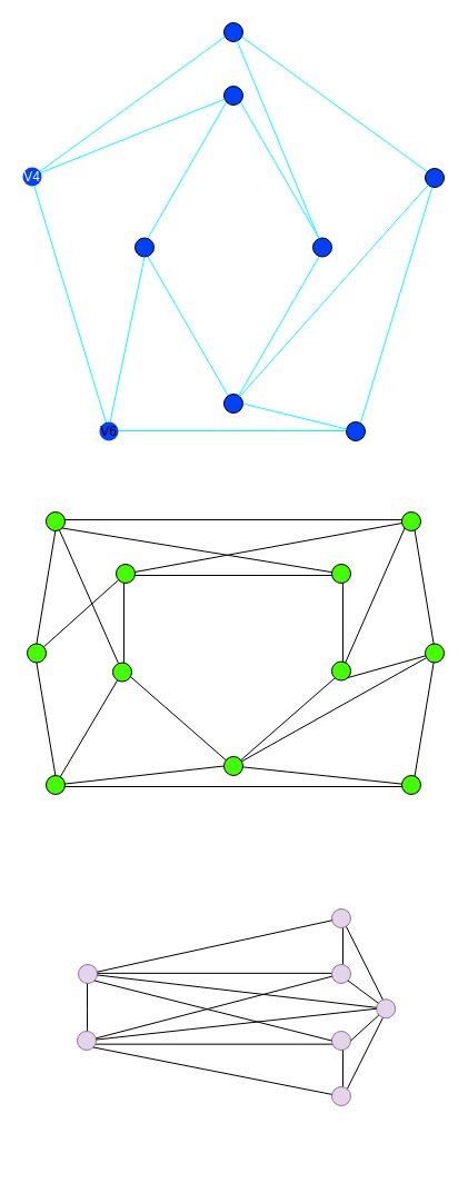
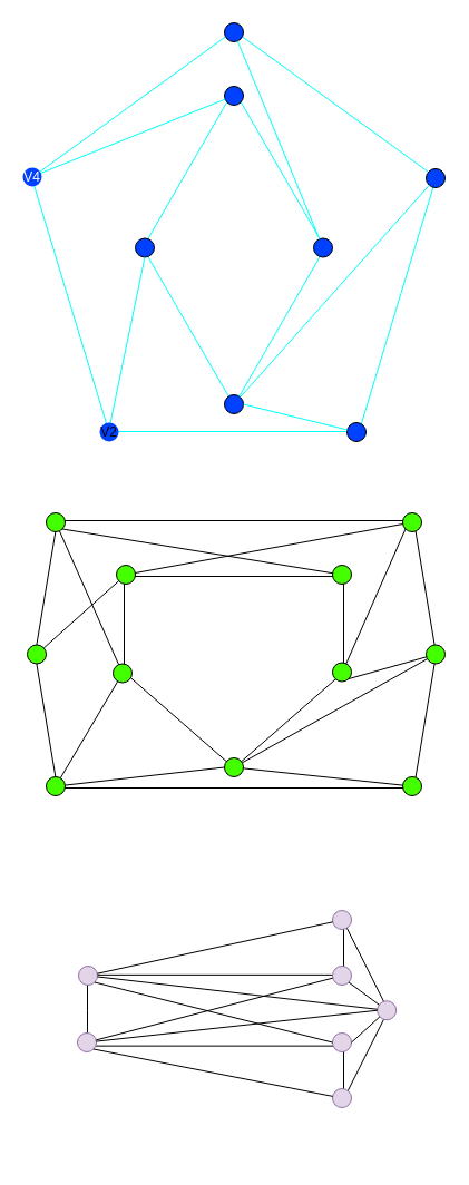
  <mxCell id="0" />
  <mxCell id="1" parent="0" />
  <mxCell id="2" value="" style="whiteSpace=wrap;html=1;shape=mxgraph.basic.pentagon;strokeColor=#00fffb;" vertex="1" parent="1"><mxGeometry x="28" y="27" width="363" height="360" as="geometry" /></mxCell>
  <mxCell id="3" value="" style="shape=hexagon;perimeter=hexagonPerimeter2;whiteSpace=wrap;html=1;fixedSize=1;" vertex="1" parent="1"><mxGeometry x="31" y="467" width="360" height="240" as="geometry" /></mxCell>
  <mxCell id="4" value="" style="html=1;whiteSpace=wrap;aspect=fixed;shape=isoRectangle;rotation=90;strokeColor=#00fffb;" vertex="1" parent="1"><mxGeometry x="67.83" y="137" width="283.33" height="170" as="geometry" /></mxCell>
  <mxCell id="5" value="" style="ellipse;whiteSpace=wrap;html=1;aspect=fixed;fillColor=#0040ff;" vertex="1" parent="1"><mxGeometry x="311" y="379" width="17" height="17" as="geometry" /></mxCell>
  <mxCell id="6" value="" style="ellipse;whiteSpace=wrap;html=1;aspect=fixed;fillColor=#0040ff;" vertex="1" parent="1"><mxGeometry x="201" y="77" width="17" height="17" as="geometry" /></mxCell>
  <mxCell id="7" value="" style="ellipse;whiteSpace=wrap;html=1;aspect=fixed;fillColor=#0040ff;" vertex="1" parent="1"><mxGeometry x="121" y="213.5" width="17" height="17" as="geometry" /></mxCell>
  <mxCell id="8" value="" style="ellipse;whiteSpace=wrap;html=1;aspect=fixed;fillColor=#0040ff;" vertex="1" parent="1"><mxGeometry x="201" y="354" width="17" height="17" as="geometry" /></mxCell>
  <mxCell id="9" value="" style="ellipse;whiteSpace=wrap;html=1;aspect=fixed;fillColor=#0040ff;" vertex="1" parent="1"><mxGeometry x="382" y="151" width="17" height="17" as="geometry" /></mxCell>
  <mxCell id="10" value="" style="ellipse;whiteSpace=wrap;html=1;aspect=fixed;fillColor=#0040ff;" vertex="1" parent="1"><mxGeometry x="201" y="20" width="17" height="17" as="geometry" /></mxCell>
  <mxCell id="11" value="" style="endArrow=none;html=1;rounded=0;exitX=0.19;exitY=1;exitDx=0;exitDy=0;exitPerimeter=0;entryX=0.5;entryY=1;entryDx=0;entryDy=0;strokeColor=#00fffb;" edge="1" parent="1" source="2" target="7"><mxGeometry relative="1" as="geometry"><mxPoint x="101" y="257" as="sourcePoint" /><mxPoint x="261" y="257" as="targetPoint" /></mxGeometry></mxCell>
- <mxCell id="12" value="V6" style="ellipse;whiteSpace=wrap;html=1;aspect=fixed;fillColor=#0040ff;strokeColor=none;" vertex="1" parent="1"><mxGeometry x="89" y="379" width="17" height="17" as="geometry" /></mxCell>
+ <mxCell id="12" value="V2" style="ellipse;whiteSpace=wrap;html=1;aspect=fixed;fillColor=#0040ff;strokeColor=none;" vertex="1" parent="1"><mxGeometry x="89" y="379" width="17" height="17" as="geometry" /></mxCell>
  <mxCell id="13" value="" style="endArrow=none;html=1;rounded=0;exitX=1;exitY=0.5;exitDx=0;exitDy=0;strokeColor=#00fffb;" edge="1" parent="1" source="8" target="5"><mxGeometry relative="1" as="geometry"><mxPoint x="151" y="327" as="sourcePoint" /><mxPoint x="311" y="327" as="targetPoint" /></mxGeometry></mxCell>
  <mxCell id="14" value="" style="endArrow=none;html=1;rounded=0;strokeColor=#00fffb;" edge="1" parent="1" source="6"><mxGeometry relative="1" as="geometry"><mxPoint x="111" y="267" as="sourcePoint" /><mxPoint x="31" y="157" as="targetPoint" /></mxGeometry></mxCell>
  <mxCell id="15" value="" style="endArrow=none;html=1;rounded=0;strokeColor=#00fffb;" edge="1" parent="1" source="8" target="9"><mxGeometry relative="1" as="geometry"><mxPoint x="222" y="159.16" as="sourcePoint" /><mxPoint x="382" y="159.16" as="targetPoint" /></mxGeometry></mxCell>
  <mxCell id="16" value="" style="ellipse;whiteSpace=wrap;html=1;aspect=fixed;fillColor=#0040ff;" vertex="1" parent="1"><mxGeometry x="281" y="213.5" width="17" height="17" as="geometry" /></mxCell>
  <mxCell id="17" value="&lt;font color=&quot;#ffffff&quot;&gt;V4&lt;/font&gt;" style="ellipse;whiteSpace=wrap;html=1;aspect=fixed;fillColor=#0040ff;strokeColor=none;" vertex="1" parent="1"><mxGeometry x="20" y="150" width="17" height="17" as="geometry" /></mxCell>
  <mxCell id="18" value="" style="endArrow=none;html=1;rounded=0;strokeColor=#00fffb;" edge="1" parent="1" source="16" target="10"><mxGeometry relative="1" as="geometry"><mxPoint x="-29" y="207" as="sourcePoint" /><mxPoint x="131" y="207" as="targetPoint" /></mxGeometry></mxCell>
  <mxCell id="19" value="" style="verticalLabelPosition=bottom;verticalAlign=top;html=1;shape=offPageConnector;rounded=0;size=0.5;" vertex="1" parent="1"><mxGeometry x="111" y="517" width="197" height="172.05" as="geometry" /></mxCell>
  <mxCell id="20" value="" style="ellipse;whiteSpace=wrap;html=1;aspect=fixed;fillColor=#44ff00;" vertex="1" parent="1"><mxGeometry x="41" y="460" width="17" height="17" as="geometry" /></mxCell>
  <mxCell id="21" value="" style="ellipse;whiteSpace=wrap;html=1;aspect=fixed;fillColor=#44ff00;" vertex="1" parent="1"><mxGeometry x="24" y="578.5" width="17" height="17" as="geometry" /></mxCell>
  <mxCell id="22" value="" style="ellipse;whiteSpace=wrap;html=1;aspect=fixed;fillColor=#44ff00;" vertex="1" parent="1"><mxGeometry x="41" y="697" width="17" height="17" as="geometry" /></mxCell>
  <mxCell id="23" value="" style="ellipse;whiteSpace=wrap;html=1;aspect=fixed;fillColor=#44ff00;" vertex="1" parent="1"><mxGeometry x="361" y="460" width="17" height="17" as="geometry" /></mxCell>
  <mxCell id="24" value="" style="ellipse;whiteSpace=wrap;html=1;aspect=fixed;fillColor=#44ff00;" vertex="1" parent="1"><mxGeometry x="361" y="697" width="17" height="17" as="geometry" /></mxCell>
  <mxCell id="25" value="" style="ellipse;whiteSpace=wrap;html=1;aspect=fixed;fillColor=#44ff00;" vertex="1" parent="1"><mxGeometry x="382" y="578.5" width="17" height="17" as="geometry" /></mxCell>
  <mxCell id="26" value="" style="ellipse;whiteSpace=wrap;html=1;aspect=fixed;fillColor=#44ff00;" vertex="1" parent="1"><mxGeometry x="104" y="507" width="17" height="17" as="geometry" /></mxCell>
  <mxCell id="27" value="" style="ellipse;whiteSpace=wrap;html=1;aspect=fixed;fillColor=#44ff00;" vertex="1" parent="1"><mxGeometry x="101" y="595.5" width="17" height="17" as="geometry" /></mxCell>
  <mxCell id="28" value="" style="ellipse;whiteSpace=wrap;html=1;aspect=fixed;fillColor=#44ff00;" vertex="1" parent="1"><mxGeometry x="201" y="680" width="17" height="17" as="geometry" /></mxCell>
  <mxCell id="29" value="" style="ellipse;whiteSpace=wrap;html=1;aspect=fixed;fillColor=#44ff00;" vertex="1" parent="1"><mxGeometry x="298" y="507" width="17" height="17" as="geometry" /></mxCell>
  <mxCell id="30" value="" style="ellipse;whiteSpace=wrap;html=1;aspect=fixed;fillColor=#44ff00;" vertex="1" parent="1"><mxGeometry x="298" y="594.52" width="17" height="17" as="geometry" /></mxCell>
  <mxCell id="31" value="" style="endArrow=none;html=1;rounded=0;" edge="1" parent="1" source="20" target="27"><mxGeometry relative="1" as="geometry"><mxPoint x="101" y="587" as="sourcePoint" /><mxPoint x="261" y="587" as="targetPoint" /></mxGeometry></mxCell>
  <mxCell id="32" value="" style="endArrow=none;html=1;rounded=0;" edge="1" parent="1" source="21" target="26"><mxGeometry relative="1" as="geometry"><mxPoint x="101" y="587" as="sourcePoint" /><mxPoint x="261" y="587" as="targetPoint" /></mxGeometry></mxCell>
  <mxCell id="33" value="" style="endArrow=none;html=1;rounded=0;entryX=0;entryY=0.5;entryDx=0;entryDy=0;" edge="1" parent="1" source="22" target="28"><mxGeometry relative="1" as="geometry"><mxPoint x="50" y="707" as="sourcePoint" /><mxPoint x="261" y="627" as="targetPoint" /></mxGeometry></mxCell>
  <mxCell id="34" value="" style="endArrow=none;html=1;rounded=0;" edge="1" parent="1" source="22" target="27"><mxGeometry relative="1" as="geometry"><mxPoint x="11" y="627" as="sourcePoint" /><mxPoint x="171" y="627" as="targetPoint" /></mxGeometry></mxCell>
  <mxCell id="35" value="" style="endArrow=none;html=1;rounded=0;" edge="1" parent="1" source="28" target="24"><mxGeometry relative="1" as="geometry"><mxPoint x="201" y="587" as="sourcePoint" /><mxPoint x="361" y="587" as="targetPoint" /></mxGeometry></mxCell>
  <mxCell id="36" value="" style="endArrow=none;html=1;rounded=0;" edge="1" parent="1" source="28" target="25"><mxGeometry relative="1" as="geometry"><mxPoint x="201" y="587" as="sourcePoint" /><mxPoint x="361" y="587" as="targetPoint" /></mxGeometry></mxCell>
  <mxCell id="37" value="" style="endArrow=none;html=1;rounded=0;entryX=0;entryY=1;entryDx=0;entryDy=0;exitX=0.712;exitY=0.074;exitDx=0;exitDy=0;exitPerimeter=0;" edge="1" parent="1" source="30" target="23"><mxGeometry relative="1" as="geometry"><mxPoint x="201" y="587" as="sourcePoint" /><mxPoint x="361" y="587" as="targetPoint" /></mxGeometry></mxCell>
  <mxCell id="38" value="" style="endArrow=none;html=1;rounded=0;exitX=1;exitY=1;exitDx=0;exitDy=0;" edge="1" parent="1" source="30" target="25"><mxGeometry relative="1" as="geometry"><mxPoint x="201" y="587" as="sourcePoint" /><mxPoint x="361" y="587" as="targetPoint" /></mxGeometry></mxCell>
  <mxCell id="39" value="" style="endArrow=none;html=1;rounded=0;" edge="1" parent="1" source="26" target="23"><mxGeometry relative="1" as="geometry"><mxPoint x="171" y="477" as="sourcePoint" /><mxPoint x="331" y="477" as="targetPoint" /></mxGeometry></mxCell>
  <mxCell id="40" value="" style="endArrow=none;html=1;rounded=0;exitX=1;exitY=1;exitDx=0;exitDy=0;" edge="1" parent="1" source="20" target="29"><mxGeometry relative="1" as="geometry"><mxPoint x="171" y="477" as="sourcePoint" /><mxPoint x="331" y="477" as="targetPoint" /></mxGeometry></mxCell>
  <mxCell id="41" value="" style="html=1;shadow=0;dashed=0;align=center;verticalAlign=middle;shape=mxgraph.arrows2.arrow;dy=0.6;dx=40;direction=north;notch=0;rotation=90;" vertex="1" parent="1"><mxGeometry x="133.25" y="771.75" width="159.5" height="270" as="geometry" /></mxCell>
  <mxCell id="42" value="" style="ellipse;whiteSpace=wrap;html=1;aspect=fixed;fillColor=#e1d5e7;strokeColor=#9673a6;" vertex="1" parent="1"><mxGeometry x="70" y="867" width="17" height="17" as="geometry" /></mxCell>
  <mxCell id="43" value="" style="ellipse;whiteSpace=wrap;html=1;aspect=fixed;fillColor=#e1d5e7;strokeColor=#9673a6;" vertex="1" parent="1"><mxGeometry x="298" y="977" width="17" height="17" as="geometry" /></mxCell>
  <mxCell id="44" value="" style="ellipse;whiteSpace=wrap;html=1;aspect=fixed;fillColor=#e1d5e7;strokeColor=#9673a6;" vertex="1" parent="1"><mxGeometry x="338.16" y="898.25" width="17" height="17" as="geometry" /></mxCell>
  <mxCell id="45" value="" style="ellipse;whiteSpace=wrap;html=1;aspect=fixed;fillColor=#e1d5e7;strokeColor=#9673a6;" vertex="1" parent="1"><mxGeometry x="298" y="927" width="17" height="17" as="geometry" /></mxCell>
  <mxCell id="46" value="" style="ellipse;whiteSpace=wrap;html=1;aspect=fixed;fillColor=#e1d5e7;strokeColor=#9673a6;" vertex="1" parent="1"><mxGeometry x="69" y="927" width="17" height="17" as="geometry" /></mxCell>
  <mxCell id="47" value="" style="ellipse;whiteSpace=wrap;html=1;aspect=fixed;fillColor=#e1d5e7;strokeColor=#9673a6;" vertex="1" parent="1"><mxGeometry x="298" y="867" width="17" height="17" as="geometry" /></mxCell>
  <mxCell id="48" value="" style="ellipse;whiteSpace=wrap;html=1;aspect=fixed;fillColor=#e1d5e7;strokeColor=#9673a6;" vertex="1" parent="1"><mxGeometry x="298" y="817" width="17" height="17" as="geometry" /></mxCell>
  <mxCell id="49" value="" style="endArrow=none;html=1;rounded=0;" edge="1" parent="1" source="42" target="48"><mxGeometry relative="1" as="geometry"><mxPoint x="61" y="917" as="sourcePoint" /><mxPoint x="221" y="917" as="targetPoint" /></mxGeometry></mxCell>
  <mxCell id="50" value="" style="endArrow=none;html=1;rounded=0;" edge="1" parent="1" source="46" target="47"><mxGeometry relative="1" as="geometry"><mxPoint x="61" y="917" as="sourcePoint" /><mxPoint x="221" y="917" as="targetPoint" /></mxGeometry></mxCell>
  <mxCell id="51" value="" style="endArrow=none;html=1;rounded=0;exitX=1;exitY=1;exitDx=0;exitDy=0;" edge="1" parent="1" source="46" target="43"><mxGeometry relative="1" as="geometry"><mxPoint x="61" y="917" as="sourcePoint" /><mxPoint x="221" y="917" as="targetPoint" /></mxGeometry></mxCell>
  <mxCell id="52" value="" style="endArrow=none;html=1;rounded=0;" edge="1" parent="1" source="42" target="44"><mxGeometry relative="1" as="geometry"><mxPoint x="61" y="917" as="sourcePoint" /><mxPoint x="221" y="917" as="targetPoint" /></mxGeometry></mxCell>
  <mxCell id="53" value="" style="endArrow=none;html=1;rounded=0;entryX=0;entryY=0.5;entryDx=0;entryDy=0;" edge="1" parent="1" source="46" target="44"><mxGeometry relative="1" as="geometry"><mxPoint x="61" y="917" as="sourcePoint" /><mxPoint x="221" y="917" as="targetPoint" /></mxGeometry></mxCell>
  <mxCell id="54" value="" style="endArrow=none;html=1;rounded=0;entryX=1;entryY=0.5;entryDx=0;entryDy=0;" edge="1" parent="1" source="44" target="45"><mxGeometry relative="1" as="geometry"><mxPoint x="61" y="877" as="sourcePoint" /><mxPoint x="221" y="877" as="targetPoint" /></mxGeometry></mxCell>
  <mxCell id="55" value="" style="endArrow=none;html=1;rounded=0;exitX=1;exitY=1;exitDx=0;exitDy=0;" edge="1" parent="1" source="47" target="44"><mxGeometry relative="1" as="geometry"><mxPoint x="61" y="877" as="sourcePoint" /><mxPoint x="221" y="877" as="targetPoint" /></mxGeometry></mxCell>
  <mxCell id="56" value="" style="endArrow=none;html=1;rounded=0;entryX=0;entryY=0.5;entryDx=0;entryDy=0;exitX=1;exitY=1;exitDx=0;exitDy=0;" edge="1" parent="1" source="42" target="45"><mxGeometry relative="1" as="geometry"><mxPoint x="-29" y="987" as="sourcePoint" /><mxPoint x="131" y="987" as="targetPoint" /></mxGeometry></mxCell>
